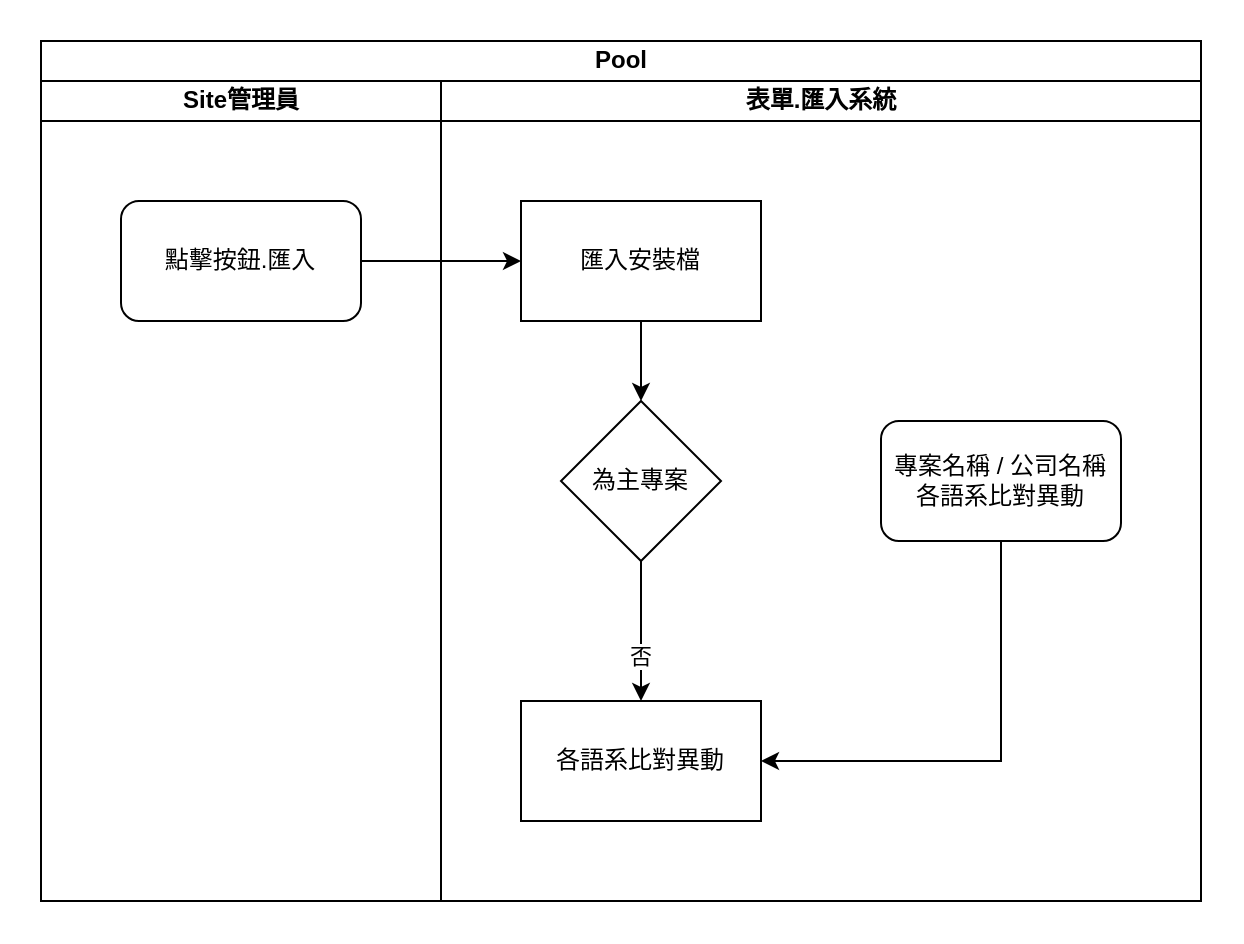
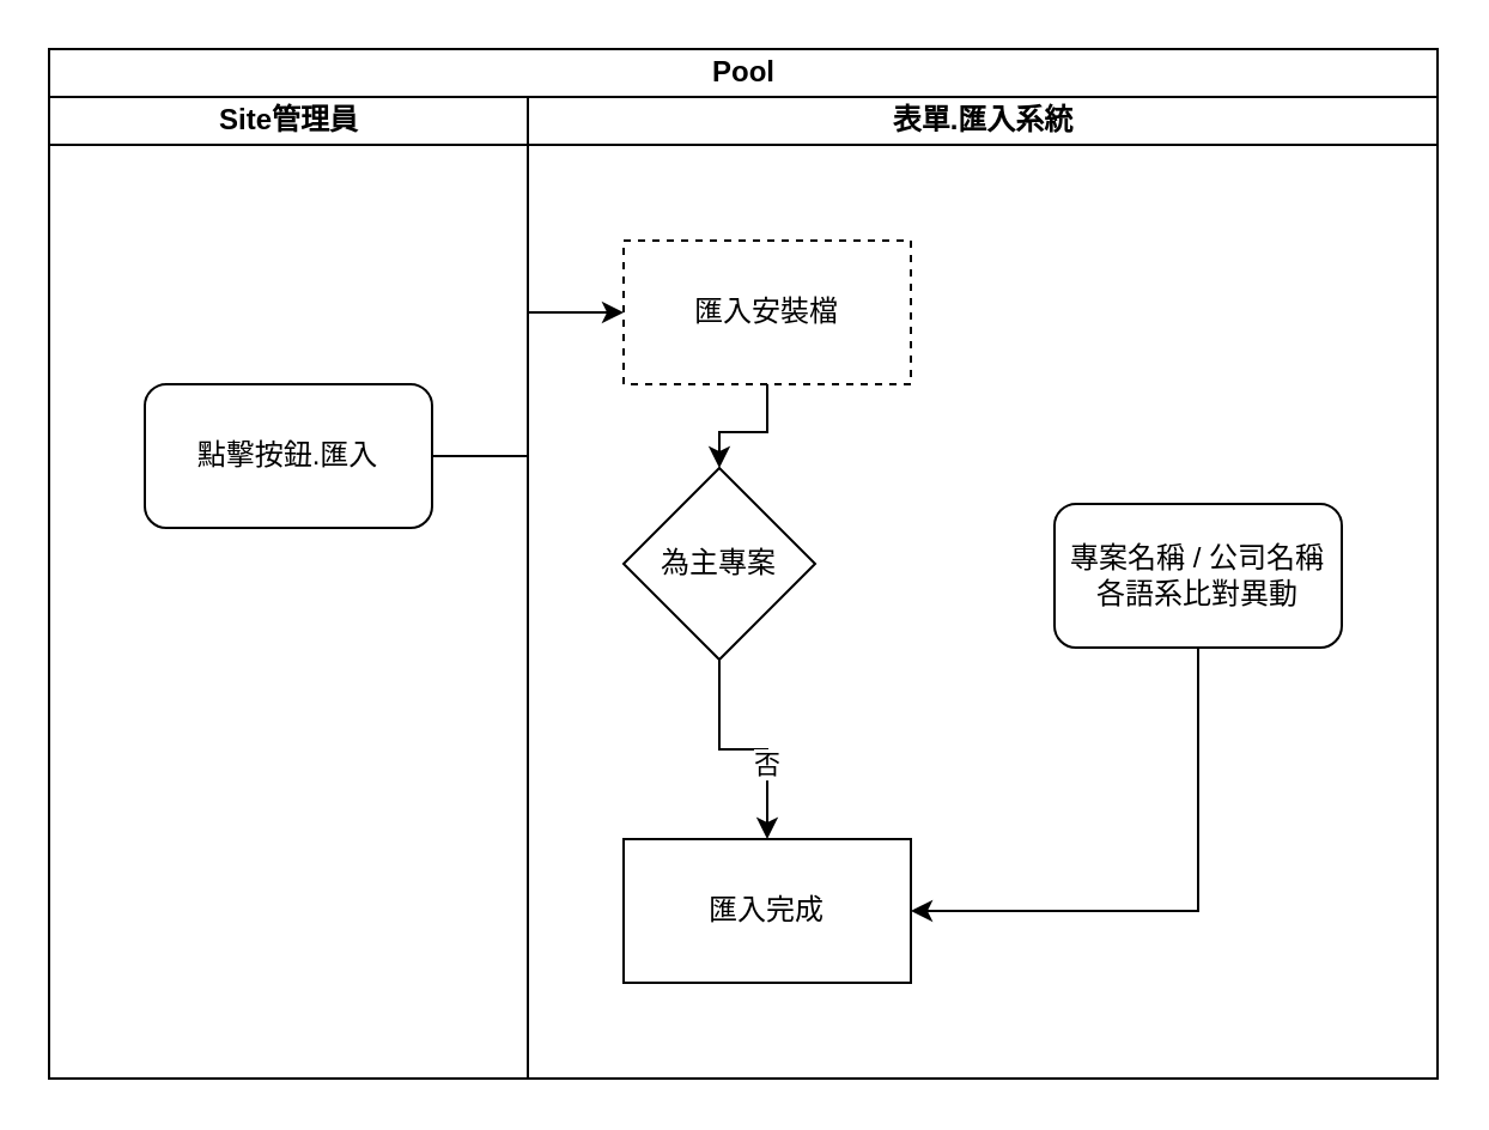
  <mxCell id="0" />
  <mxCell id="1" parent="0" />
  <mxCell id="2" value="Pool" style="swimlane;html=1;childLayout=stackLayout;resizeParent=1;resizeParentMax=0;startSize=20;" vertex="1" parent="1"><mxGeometry x="20" y="20" width="580" height="430" as="geometry" /></mxCell>
  <mxCell id="3" value="Site管理員" style="swimlane;html=1;startSize=20;" vertex="1" parent="2"><mxGeometry y="20" width="200" height="410" as="geometry" /></mxCell>
- <mxCell id="4" value="點擊按鈕.匯入" style="rounded=1;whiteSpace=wrap;html=1;" vertex="1" parent="3"><mxGeometry x="40" y="60" width="120" height="60" as="geometry" /></mxCell>
+ <mxCell id="4" value="點擊按鈕.匯入" style="rounded=1;whiteSpace=wrap;html=1;" vertex="1" parent="3"><mxGeometry x="40" y="120" width="120" height="60" as="geometry" /></mxCell>
  <mxCell id="5" style="edgeStyle=orthogonalEdgeStyle;rounded=0;orthogonalLoop=1;jettySize=auto;html=1;exitX=1;exitY=0.5;exitDx=0;exitDy=0;entryX=0;entryY=0.5;entryDx=0;entryDy=0;" edge="1" parent="2" source="4" target="8"><mxGeometry relative="1" as="geometry" /></mxCell>
  <mxCell id="6" value="表單.匯入系統" style="swimlane;html=1;startSize=20;" vertex="1" parent="2"><mxGeometry x="200" y="20" width="380" height="410" as="geometry" /></mxCell>
  <mxCell id="7" style="edgeStyle=orthogonalEdgeStyle;rounded=0;orthogonalLoop=1;jettySize=auto;html=1;exitX=0.5;exitY=1;exitDx=0;exitDy=0;entryX=0.5;entryY=0;entryDx=0;entryDy=0;" edge="1" parent="6" source="8" target="11"><mxGeometry relative="1" as="geometry" /></mxCell>
- <mxCell id="8" value="匯入安裝檔" style="rounded=0;whiteSpace=wrap;html=1;" vertex="1" parent="6"><mxGeometry x="40" y="60" width="120" height="60" as="geometry" /></mxCell>
+ <mxCell id="8" value="匯入安裝檔" style="rounded=0;whiteSpace=wrap;html=1;dashed=1;" vertex="1" parent="6"><mxGeometry x="40" y="60" width="120" height="60" as="geometry" /></mxCell>
  <mxCell id="9" style="edgeStyle=orthogonalEdgeStyle;rounded=0;orthogonalLoop=1;jettySize=auto;html=1;exitX=0.5;exitY=1;exitDx=0;exitDy=0;entryX=0.5;entryY=0;entryDx=0;entryDy=0;" edge="1" parent="6" source="11" target="13"><mxGeometry relative="1" as="geometry" /></mxCell>
  <mxCell id="10" value="否" style="edgeLabel;html=1;align=center;verticalAlign=middle;resizable=0;points=[];" vertex="1" connectable="0" parent="9"><mxGeometry x="0.329" y="-1" relative="1" as="geometry"><mxPoint as="offset" /></mxGeometry></mxCell>
- <mxCell id="11" value="為主專案" style="rhombus;whiteSpace=wrap;html=1;" vertex="1" parent="6"><mxGeometry x="60" y="160" width="80" height="80" as="geometry" /></mxCell>
+ <mxCell id="11" value="為主專案" style="rhombus;whiteSpace=wrap;html=1;" vertex="1" parent="6"><mxGeometry x="40" y="155" width="80" height="80" as="geometry" /></mxCell>
  <mxCell id="12" style="edgeStyle=orthogonalEdgeStyle;rounded=0;orthogonalLoop=1;jettySize=auto;html=1;exitX=0.5;exitY=1;exitDx=0;exitDy=0;entryX=1;entryY=0.5;entryDx=0;entryDy=0;" edge="1" parent="6" source="14" target="13"><mxGeometry relative="1" as="geometry" /></mxCell>
- <mxCell id="13" value="各語系比對異動" style="rounded=0;whiteSpace=wrap;html=1;" vertex="1" parent="6"><mxGeometry x="40" y="310" width="120" height="60" as="geometry" /></mxCell>
+ <mxCell id="13" value="匯入完成" style="rounded=0;whiteSpace=wrap;html=1;" vertex="1" parent="6"><mxGeometry x="40" y="310" width="120" height="60" as="geometry" /></mxCell>
  <mxCell id="14" value="專案名稱 / 公司名稱&lt;br&gt;各語系比對異動" style="whiteSpace=wrap;html=1;rounded=1;" vertex="1" parent="6"><mxGeometry x="220" y="170" width="120" height="60" as="geometry" /></mxCell>
